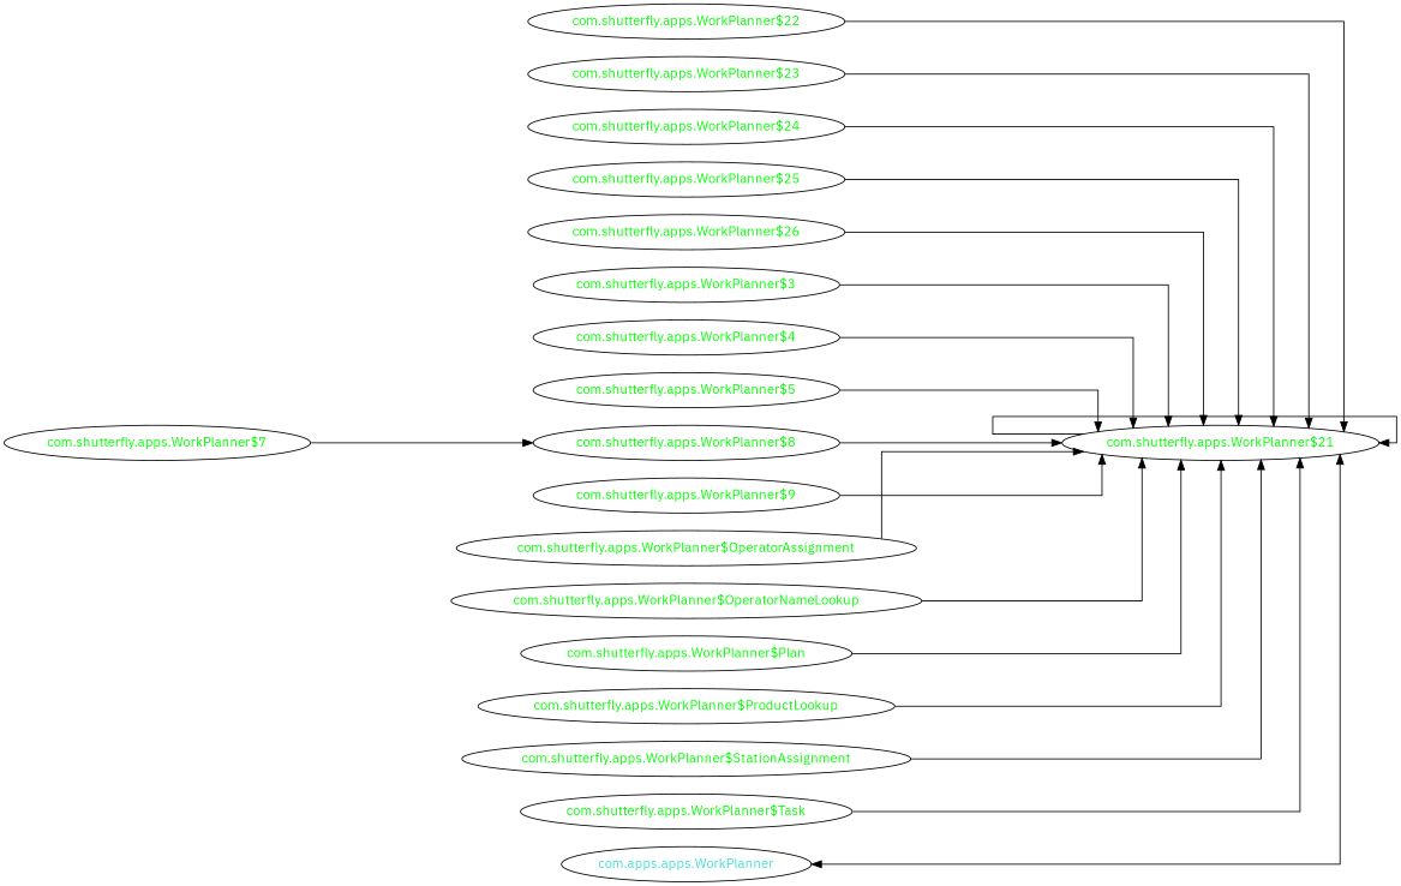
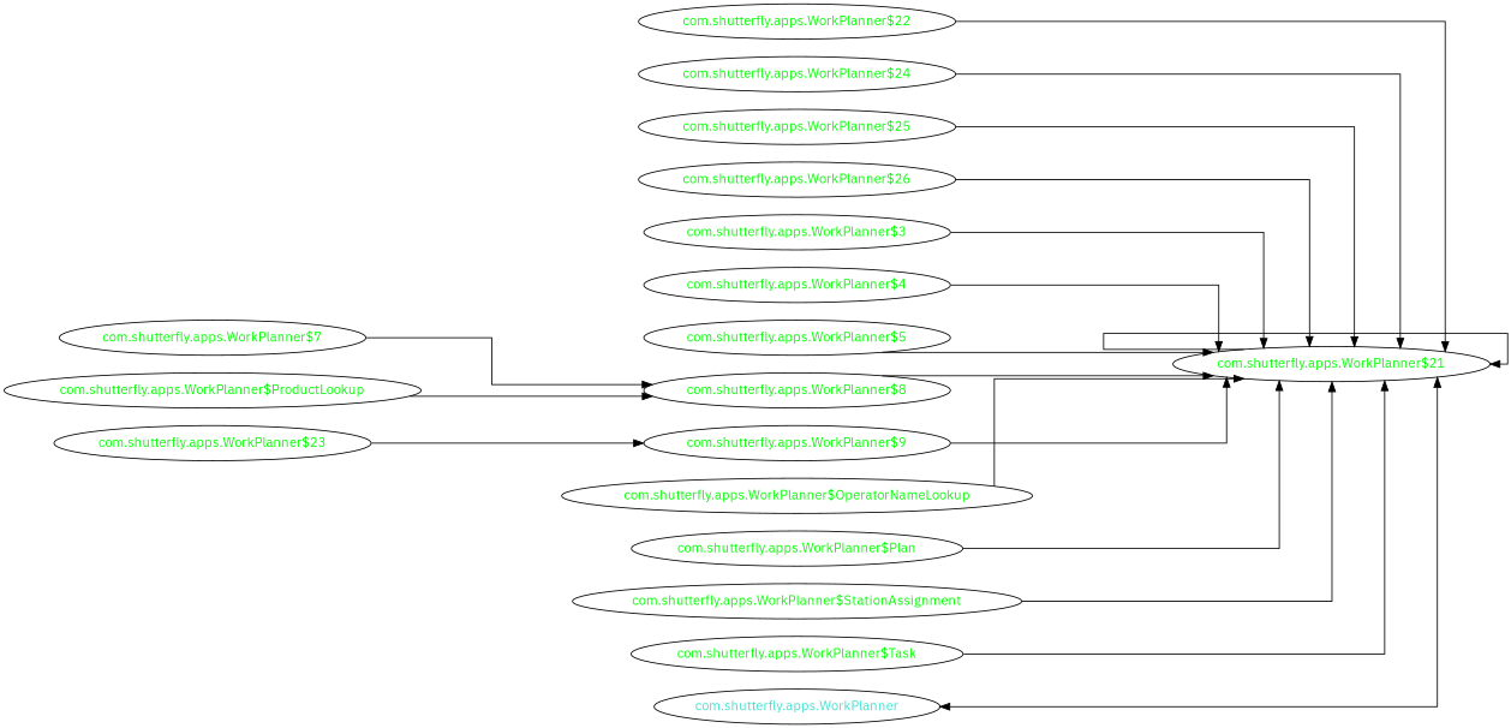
  digraph {
    concentrate=true
    fontname="IBM Plex Sans"
    rankdir=LR
    ranksep=2.0
    splines=ortho
    node [fontcolor=green fontname="IBM Plex Sans"]
    edge [fontname="IBM Plex Sans"]
    "com.shutterfly.apps.WorkPlanner$21"
    "com.shutterfly.apps.WorkPlanner$22"
    "com.shutterfly.apps.WorkPlanner$23"
    "com.shutterfly.apps.WorkPlanner$24"
    "com.shutterfly.apps.WorkPlanner$25"
    "com.shutterfly.apps.WorkPlanner$26"
    "com.shutterfly.apps.WorkPlanner$3"
    "com.shutterfly.apps.WorkPlanner$4"
    "com.shutterfly.apps.WorkPlanner$5"
    "com.shutterfly.apps.WorkPlanner$7"
    "com.shutterfly.apps.WorkPlanner$8"
    "com.shutterfly.apps.WorkPlanner$9"
-   "com.shutterfly.apps.WorkPlanner$OperatorAssignment"
    "com.shutterfly.apps.WorkPlanner$OperatorNameLookup"
    "com.shutterfly.apps.WorkPlanner$Plan"
    "com.shutterfly.apps.WorkPlanner$ProductLookup"
    "com.shutterfly.apps.WorkPlanner$StationAssignment"
    "com.shutterfly.apps.WorkPlanner$Task"
-   "com.shutterfly.apps.WorkPlanner" [fontcolor=turquoise label="com.apps.apps.WorkPlanner"]
+   "com.shutterfly.apps.WorkPlanner" [fontcolor=turquoise]
    "com.shutterfly.apps.WorkPlanner$21" -> "com.shutterfly.apps.WorkPlanner$21"
    "com.shutterfly.apps.WorkPlanner$22" -> "com.shutterfly.apps.WorkPlanner$21"
-   "com.shutterfly.apps.WorkPlanner$23" -> "com.shutterfly.apps.WorkPlanner$21"
+   "com.shutterfly.apps.WorkPlanner$23" -> "com.shutterfly.apps.WorkPlanner$9"
    "com.shutterfly.apps.WorkPlanner$24" -> "com.shutterfly.apps.WorkPlanner$21"
    "com.shutterfly.apps.WorkPlanner$25" -> "com.shutterfly.apps.WorkPlanner$21"
    "com.shutterfly.apps.WorkPlanner$26" -> "com.shutterfly.apps.WorkPlanner$21"
    "com.shutterfly.apps.WorkPlanner$3" -> "com.shutterfly.apps.WorkPlanner$21"
    "com.shutterfly.apps.WorkPlanner$4" -> "com.shutterfly.apps.WorkPlanner$21"
    "com.shutterfly.apps.WorkPlanner$5" -> "com.shutterfly.apps.WorkPlanner$21"
    "com.shutterfly.apps.WorkPlanner$7" -> "com.shutterfly.apps.WorkPlanner$8"
    "com.shutterfly.apps.WorkPlanner$8" -> "com.shutterfly.apps.WorkPlanner$21"
    "com.shutterfly.apps.WorkPlanner$9" -> "com.shutterfly.apps.WorkPlanner$21"
-   "com.shutterfly.apps.WorkPlanner$OperatorAssignment" -> "com.shutterfly.apps.WorkPlanner$21"
    "com.shutterfly.apps.WorkPlanner$OperatorNameLookup" -> "com.shutterfly.apps.WorkPlanner$21"
    "com.shutterfly.apps.WorkPlanner$Plan" -> "com.shutterfly.apps.WorkPlanner$21"
-   "com.shutterfly.apps.WorkPlanner$ProductLookup" -> "com.shutterfly.apps.WorkPlanner$21"
+   "com.shutterfly.apps.WorkPlanner$ProductLookup" -> "com.shutterfly.apps.WorkPlanner$8"
    "com.shutterfly.apps.WorkPlanner$StationAssignment" -> "com.shutterfly.apps.WorkPlanner$21"
    "com.shutterfly.apps.WorkPlanner$Task" -> "com.shutterfly.apps.WorkPlanner$21"
    "com.shutterfly.apps.WorkPlanner" -> "com.shutterfly.apps.WorkPlanner$21" [dir=both]
  }
